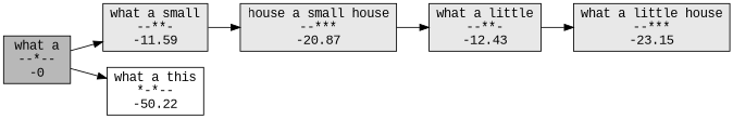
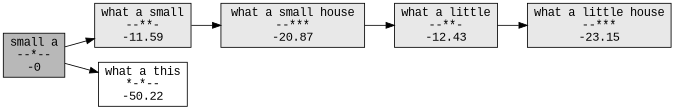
  digraph {
    fontname="Liberation Mono"
    rankdir=LR
    node [fillcolor="#E8E8E8" fontname="Liberation Mono" shape=box style=filled]
    edge [fontname="Liberation Mono"]
-   n1 [fillcolor="#B8B8B8" label="what a\n--*--\n-0"]
+   n1 [fillcolor="#B8B8B8" label="small a\n--*--\n-0"]
    n2 [label="what a small\n--**-\n-11.59"]
    n3 [label="what a this\n*-*--\n-50.22" fillcolor="" style=""]
    n4 [label="what a little\n--**-\n-12.43"]
    n5 [label="what a little house\n--***\n-23.15"]
-   n6 [label="house a small house\n--***\n-20.87"]
+   n6 [label="what a small house\n--***\n-20.87"]
    n1 -> n2
    n1 -> n3
    n2 -> n6
    n4 -> n5
    n6 -> n4
  }
